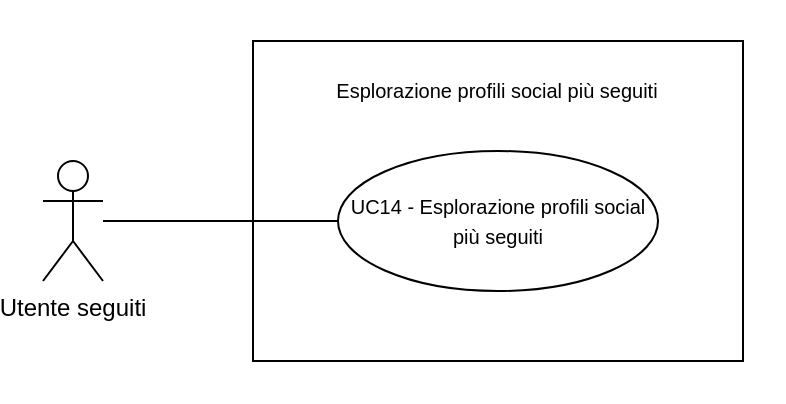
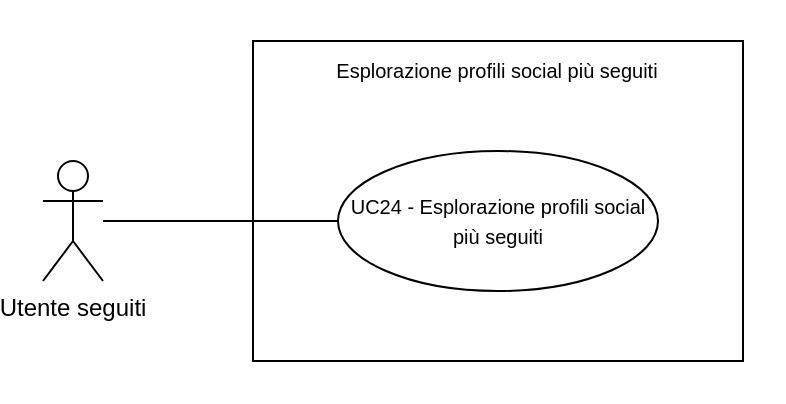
  <mxCell id="0" />
  <mxCell id="1" parent="0" />
  <mxCell id="2" value="" style="rounded=0;whiteSpace=wrap;html=1;fontFamily=Helvetica;" parent="1" vertex="1"><mxGeometry x="125" y="20" width="245" height="160" as="geometry" /></mxCell>
  <mxCell id="3" style="edgeStyle=orthogonalEdgeStyle;rounded=0;orthogonalLoop=1;jettySize=auto;html=1;fontFamily=Helvetica;fontSize=10;endArrow=none;endFill=0;" parent="1" source="4" edge="1"><mxGeometry relative="1" as="geometry"><mxPoint x="200" y="110" as="targetPoint" /></mxGeometry></mxCell>
  <mxCell id="4" value="Utente seguiti" style="shape=umlActor;verticalLabelPosition=bottom;verticalAlign=top;html=1;outlineConnect=0;" parent="1" vertex="1"><mxGeometry x="20" y="80" width="30" height="60" as="geometry" /></mxCell>
- <mxCell id="5" value="&lt;font style=&quot;font-size: 10px;&quot;&gt;UC14 -&amp;nbsp;&lt;/font&gt;&lt;span style=&quot;font-size: 10px;&quot;&gt;Esplorazione profili social più seguiti&lt;/span&gt;" style="ellipse;whiteSpace=wrap;html=1;" parent="1" vertex="1"><mxGeometry x="167.5" y="75" width="160" height="70" as="geometry" /></mxCell>
- <mxCell id="6" value="Esplorazione profili social più seguiti" style="text;html=1;strokeColor=none;fillColor=none;align=center;verticalAlign=middle;whiteSpace=wrap;rounded=0;fontSize=10;" parent="1" vertex="1"><mxGeometry x="145" y="30" width="205" height="30" as="geometry" /></mxCell>
+ <mxCell id="5" value="&lt;font style=&quot;font-size: 10px;&quot;&gt;UC24 -&amp;nbsp;&lt;/font&gt;&lt;span style=&quot;font-size: 10px;&quot;&gt;Esplorazione profili social più seguiti&lt;/span&gt;" style="ellipse;whiteSpace=wrap;html=1;" parent="1" vertex="1"><mxGeometry x="167.5" y="75" width="160" height="70" as="geometry" /></mxCell>
+ <mxCell id="6" value="Esplorazione profili social più seguiti" style="text;html=1;strokeColor=none;fillColor=none;align=center;verticalAlign=middle;whiteSpace=wrap;rounded=0;fontSize=10;" parent="1" vertex="1"><mxGeometry x="145" y="20" width="205" height="30" as="geometry" /></mxCell>
